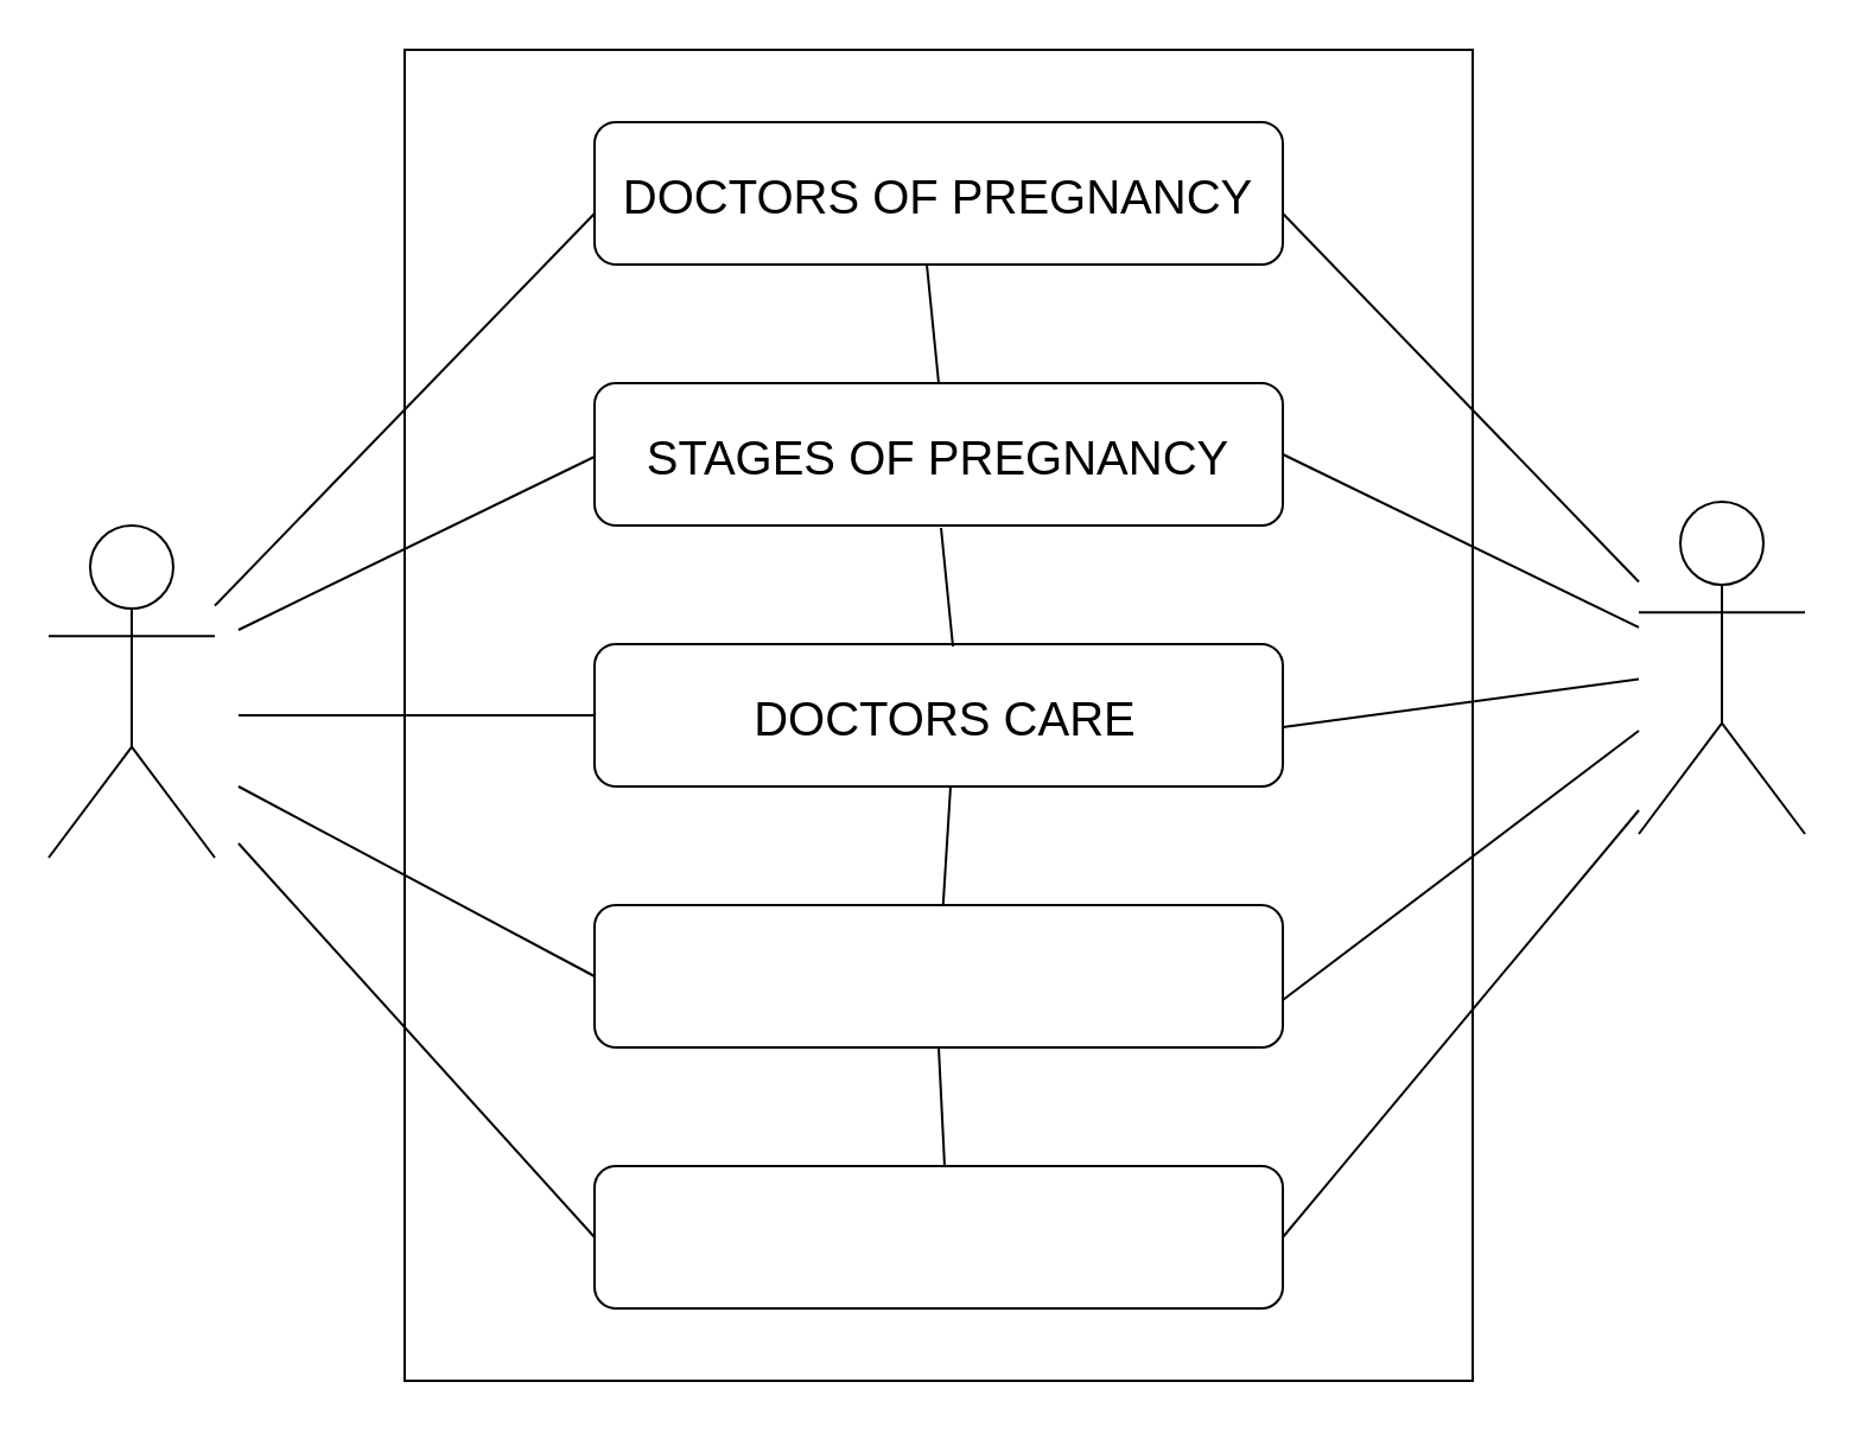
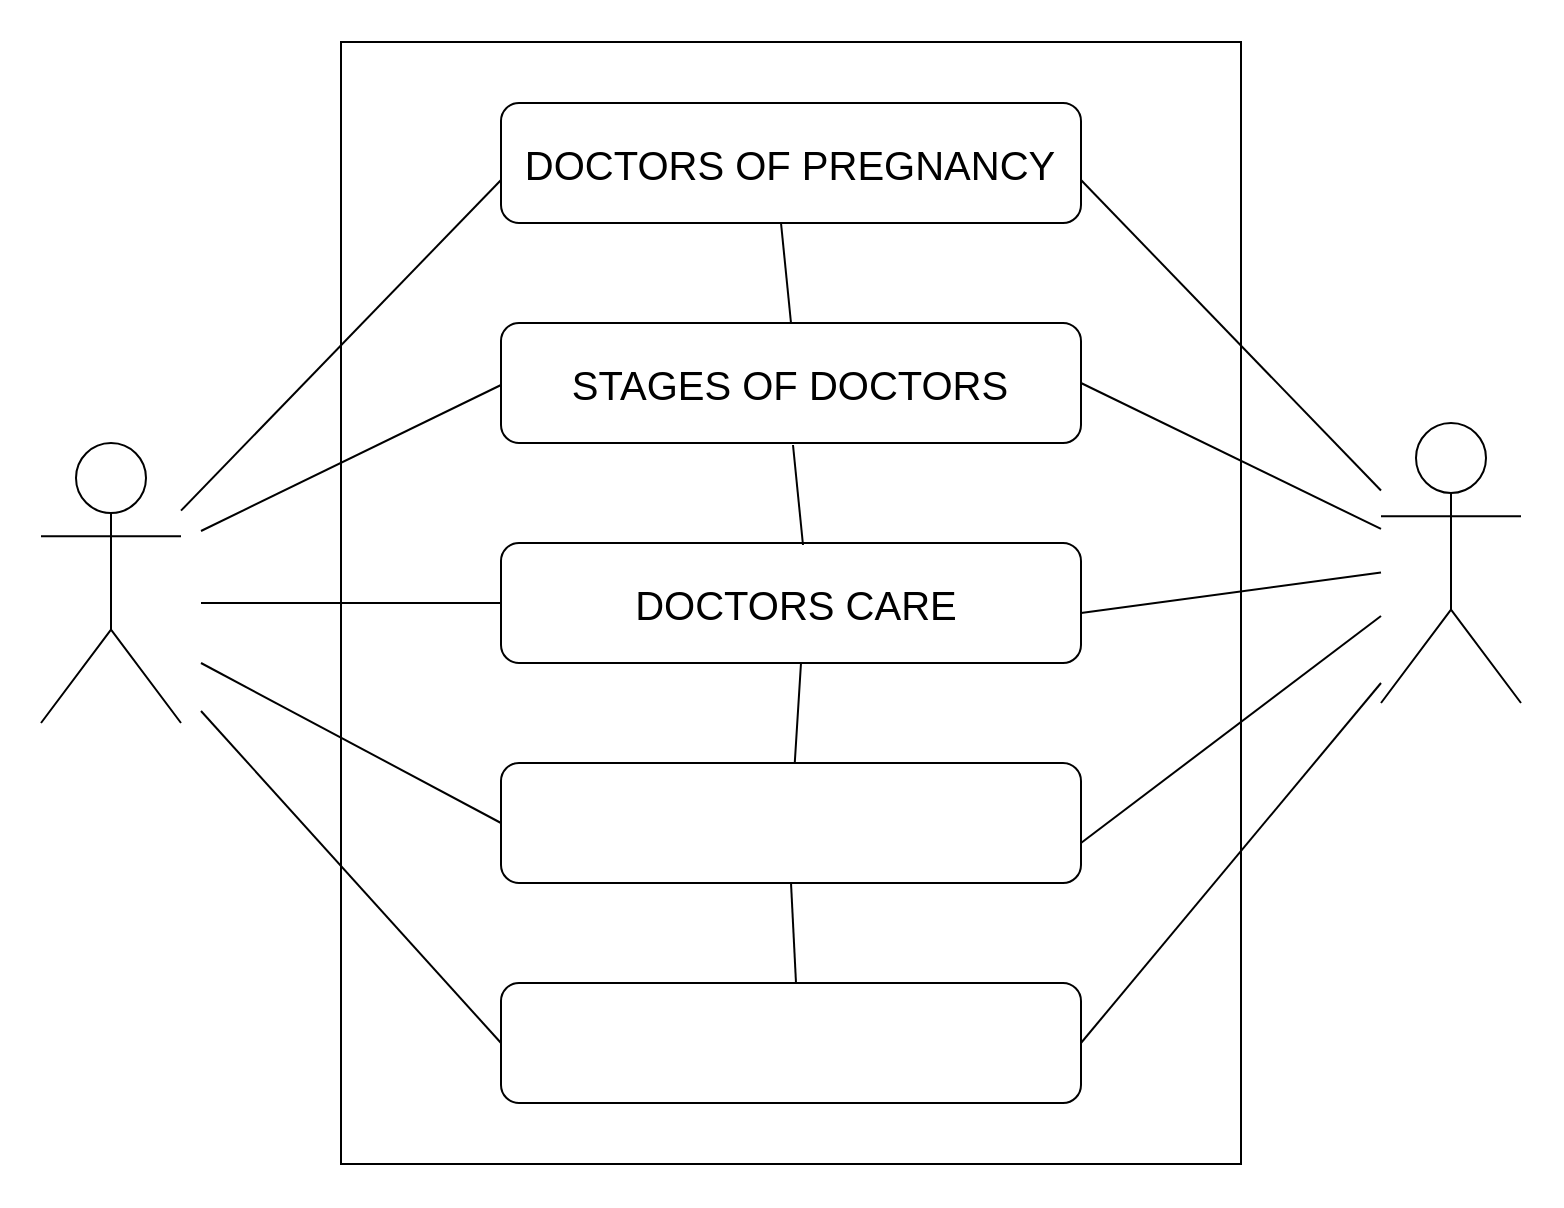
  <mxCell id="0" />
  <mxCell id="1" parent="0" />
  <mxCell id="2" value="" style="rounded=0;whiteSpace=wrap;html=1;fontSize=20;" vertex="1" parent="1"><mxGeometry x="170" y="20.5" width="450" height="561" as="geometry" /></mxCell>
  <mxCell id="3" value="" style="shape=umlActor;verticalLabelPosition=bottom;labelBackgroundColor=#ffffff;verticalAlign=top;html=1;outlineConnect=0;" vertex="1" parent="1"><mxGeometry x="20" y="221" width="70" height="140" as="geometry" /></mxCell>
  <mxCell id="4" value="&lt;span style=&quot;color: rgba(0 , 0 , 0 , 0) ; font-family: monospace ; font-size: 0px&quot;&gt;%3CmxGraphModel%3E%3Croot%3E%3CmxCell%20id%3D%220%22%2F%3E%3CmxCell%20id%3D%221%22%20parent%3D%220%22%2F%3E%3CmxCell%20id%3D%222%22%20value%3D%22Actor%22%20style%3D%22shape%3DumlActor%3BverticalLabelPosition%3Dbottom%3BlabelBackgroundColor%3D%23ffffff%3BverticalAlign%3Dtop%3Bhtml%3D1%3BoutlineConnect%3D0%3B%22%20vertex%3D%221%22%20parent%3D%221%22%3E%3CmxGeometry%20x%3D%2230%22%20y%3D%22250%22%20width%3D%2270%22%20height%3D%22140%22%20as%3D%22geometry%22%2F%3E%3C%2FmxCell%3E%3C%2Froot%3E%3C%2FmxGraphModel%3E&lt;/span&gt;" style="text;html=1;align=center;verticalAlign=middle;resizable=0;points=[];autosize=1;" vertex="1" parent="1"><mxGeometry x="740" y="335" width="20" height="20" as="geometry" /></mxCell>
  <mxCell id="5" value="" style="shape=umlActor;verticalLabelPosition=bottom;labelBackgroundColor=#ffffff;verticalAlign=top;html=1;outlineConnect=0;" vertex="1" parent="1"><mxGeometry x="690" y="211" width="70" height="140" as="geometry" /></mxCell>
  <mxCell id="6" value="" style="group" vertex="1" connectable="0" parent="1"><mxGeometry x="250" y="51" width="290" height="60" as="geometry" /></mxCell>
  <mxCell id="7" value="" style="rounded=1;whiteSpace=wrap;html=1;" vertex="1" parent="6"><mxGeometry width="290" height="60" as="geometry" /></mxCell>
  <mxCell id="8" value="DOCTORS OF PREGNANCY" style="text;html=1;strokeColor=none;fillColor=none;align=center;verticalAlign=middle;whiteSpace=wrap;rounded=0;fontSize=20;" vertex="1" parent="6"><mxGeometry y="16" width="290" height="30" as="geometry" /></mxCell>
  <mxCell id="9" value="" style="group" vertex="1" connectable="0" parent="1"><mxGeometry x="250" y="161" width="290" height="60" as="geometry" /></mxCell>
  <mxCell id="10" value="" style="rounded=1;whiteSpace=wrap;html=1;" vertex="1" parent="9"><mxGeometry width="290" height="60" as="geometry" /></mxCell>
- <mxCell id="11" value="STAGES OF PREGNANCY" style="text;html=1;strokeColor=none;fillColor=none;align=center;verticalAlign=middle;whiteSpace=wrap;rounded=0;fontSize=20;" vertex="1" parent="9"><mxGeometry y="16" width="290" height="30" as="geometry" /></mxCell>
+ <mxCell id="11" value="STAGES OF DOCTORS" style="text;html=1;strokeColor=none;fillColor=none;align=center;verticalAlign=middle;whiteSpace=wrap;rounded=0;fontSize=20;" vertex="1" parent="9"><mxGeometry y="16" width="290" height="30" as="geometry" /></mxCell>
  <mxCell id="12" value="" style="group" vertex="1" connectable="0" parent="1"><mxGeometry x="250" y="271" width="290" height="60" as="geometry" /></mxCell>
  <mxCell id="13" value="" style="rounded=1;whiteSpace=wrap;html=1;" vertex="1" parent="12"><mxGeometry width="290" height="60" as="geometry" /></mxCell>
  <mxCell id="14" value="DOCTORS CARE" style="text;html=1;strokeColor=none;fillColor=none;align=center;verticalAlign=middle;whiteSpace=wrap;rounded=0;fontSize=20;" vertex="1" parent="12"><mxGeometry x="48" y="13" width="200" height="35" as="geometry" /></mxCell>
  <mxCell id="15" value="" style="group" vertex="1" connectable="0" parent="1"><mxGeometry x="250" y="381" width="290" height="60" as="geometry" /></mxCell>
  <mxCell id="16" value="" style="rounded=1;whiteSpace=wrap;html=1;" vertex="1" parent="15"><mxGeometry width="290" height="60" as="geometry" /></mxCell>
  <mxCell id="17" value="" style="group" vertex="1" connectable="0" parent="1"><mxGeometry x="250" y="491" width="290" height="60" as="geometry" /></mxCell>
  <mxCell id="18" value="" style="rounded=1;whiteSpace=wrap;html=1;" vertex="1" parent="17"><mxGeometry width="290" height="60" as="geometry" /></mxCell>
  <mxCell id="19" value="" style="endArrow=none;html=1;fontSize=20;entryX=0;entryY=0.75;entryDx=0;entryDy=0;" edge="1" parent="1" source="3" target="8"><mxGeometry width="50" height="50" relative="1" as="geometry"><mxPoint x="100" y="251" as="sourcePoint" /><mxPoint x="150" y="201" as="targetPoint" /></mxGeometry></mxCell>
  <mxCell id="20" value="" style="endArrow=none;html=1;fontSize=20;entryX=0;entryY=0.5;entryDx=0;entryDy=0;" edge="1" parent="1" target="11"><mxGeometry width="50" height="50" relative="1" as="geometry"><mxPoint x="100" y="265" as="sourcePoint" /><mxPoint x="150" y="215" as="targetPoint" /></mxGeometry></mxCell>
  <mxCell id="21" value="" style="endArrow=none;html=1;fontSize=20;" edge="1" parent="1" target="13"><mxGeometry width="50" height="50" relative="1" as="geometry"><mxPoint x="100" y="301" as="sourcePoint" /><mxPoint x="190" y="151" as="targetPoint" /></mxGeometry></mxCell>
  <mxCell id="22" value="" style="endArrow=none;html=1;fontSize=20;entryX=0;entryY=0.5;entryDx=0;entryDy=0;" edge="1" parent="1" target="16"><mxGeometry width="50" height="50" relative="1" as="geometry"><mxPoint x="100" y="331" as="sourcePoint" /><mxPoint x="250" y="258" as="targetPoint" /></mxGeometry></mxCell>
  <mxCell id="23" value="" style="endArrow=none;html=1;fontSize=20;entryX=0;entryY=0.5;entryDx=0;entryDy=0;" edge="1" parent="1" target="18"><mxGeometry width="50" height="50" relative="1" as="geometry"><mxPoint x="100" y="355.004" as="sourcePoint" /><mxPoint x="250" y="196.49" as="targetPoint" /></mxGeometry></mxCell>
  <mxCell id="24" value="" style="endArrow=none;html=1;fontSize=20;exitX=0.5;exitY=0;exitDx=0;exitDy=0;" edge="1" parent="1" source="10"><mxGeometry width="50" height="50" relative="1" as="geometry"><mxPoint x="340" y="161" as="sourcePoint" /><mxPoint x="390" y="111" as="targetPoint" /></mxGeometry></mxCell>
  <mxCell id="25" value="" style="endArrow=none;html=1;fontSize=20;" edge="1" parent="1" source="16"><mxGeometry width="50" height="50" relative="1" as="geometry"><mxPoint x="396" y="385" as="sourcePoint" /><mxPoint x="400" y="331" as="targetPoint" /></mxGeometry></mxCell>
  <mxCell id="26" value="" style="endArrow=none;html=1;fontSize=20;exitX=0.5;exitY=0;exitDx=0;exitDy=0;" edge="1" parent="1"><mxGeometry width="50" height="50" relative="1" as="geometry"><mxPoint x="401" y="272" as="sourcePoint" /><mxPoint x="396" y="222" as="targetPoint" /></mxGeometry></mxCell>
  <mxCell id="27" value="" style="endArrow=none;html=1;fontSize=20;exitX=0.5;exitY=0;exitDx=0;exitDy=0;entryX=0.5;entryY=1;entryDx=0;entryDy=0;" edge="1" parent="1" target="16"><mxGeometry width="50" height="50" relative="1" as="geometry"><mxPoint x="397.5" y="491" as="sourcePoint" /><mxPoint x="392.5" y="441" as="targetPoint" /></mxGeometry></mxCell>
  <mxCell id="28" value="" style="endArrow=none;html=1;fontSize=20;exitX=1;exitY=0.5;exitDx=0;exitDy=0;" edge="1" parent="1" source="18"><mxGeometry width="50" height="50" relative="1" as="geometry"><mxPoint x="640" y="391" as="sourcePoint" /><mxPoint x="690" y="341" as="targetPoint" /></mxGeometry></mxCell>
  <mxCell id="29" value="" style="endArrow=none;html=1;fontSize=20;" edge="1" parent="1" target="5"><mxGeometry width="50" height="50" relative="1" as="geometry"><mxPoint x="540" y="421" as="sourcePoint" /><mxPoint x="680" y="331" as="targetPoint" /></mxGeometry></mxCell>
  <mxCell id="30" value="" style="endArrow=none;html=1;fontSize=20;" edge="1" parent="1" target="5"><mxGeometry width="50" height="50" relative="1" as="geometry"><mxPoint x="540" y="306" as="sourcePoint" /><mxPoint x="590" y="256" as="targetPoint" /></mxGeometry></mxCell>
  <mxCell id="31" value="" style="endArrow=none;html=1;fontSize=20;" edge="1" parent="1" target="5"><mxGeometry width="50" height="50" relative="1" as="geometry"><mxPoint x="540" y="191" as="sourcePoint" /><mxPoint x="590" y="141" as="targetPoint" /></mxGeometry></mxCell>
  <mxCell id="32" value="" style="endArrow=none;html=1;fontSize=20;exitX=1;exitY=0.75;exitDx=0;exitDy=0;" edge="1" parent="1" source="8" target="5"><mxGeometry width="50" height="50" relative="1" as="geometry"><mxPoint x="570" y="216" as="sourcePoint" /><mxPoint x="620" y="166" as="targetPoint" /></mxGeometry></mxCell>
